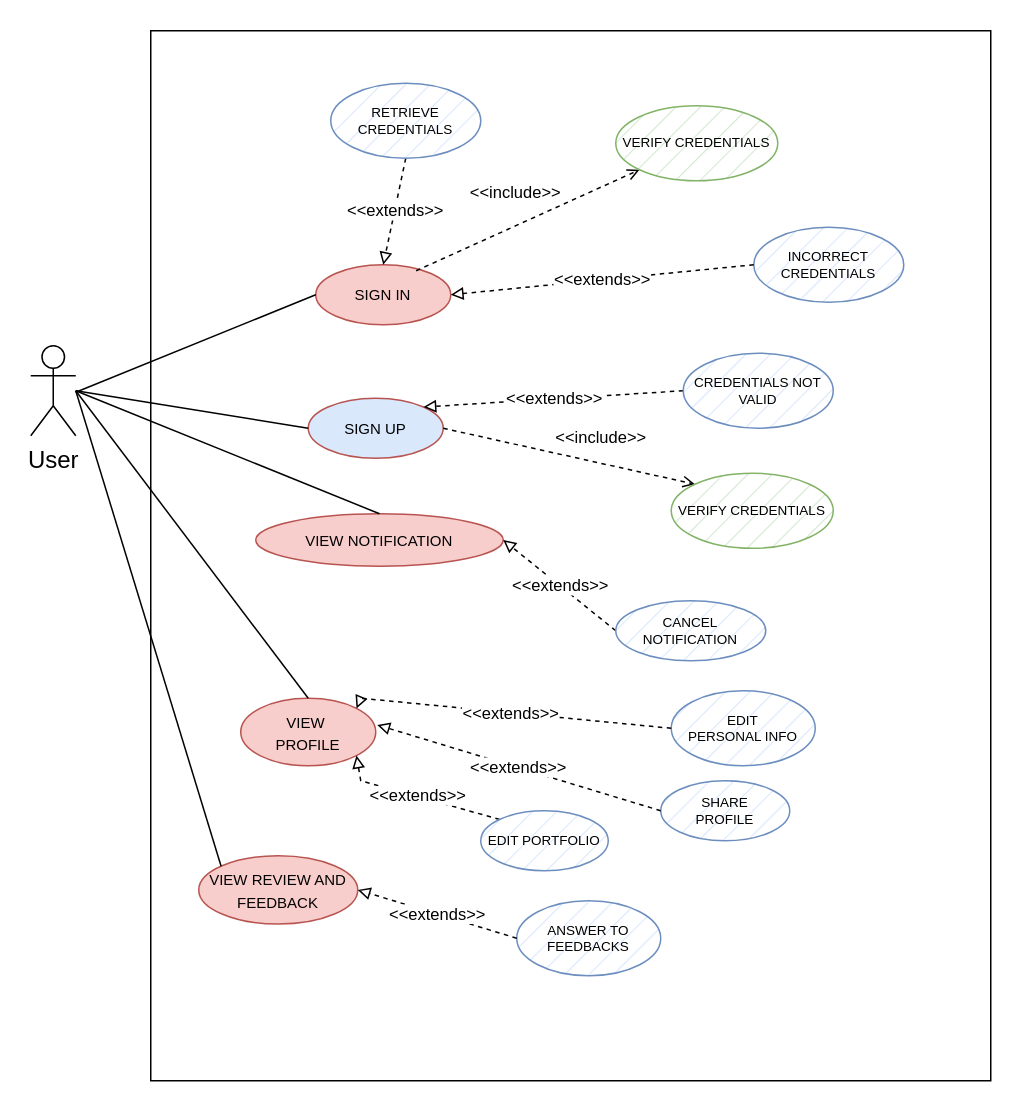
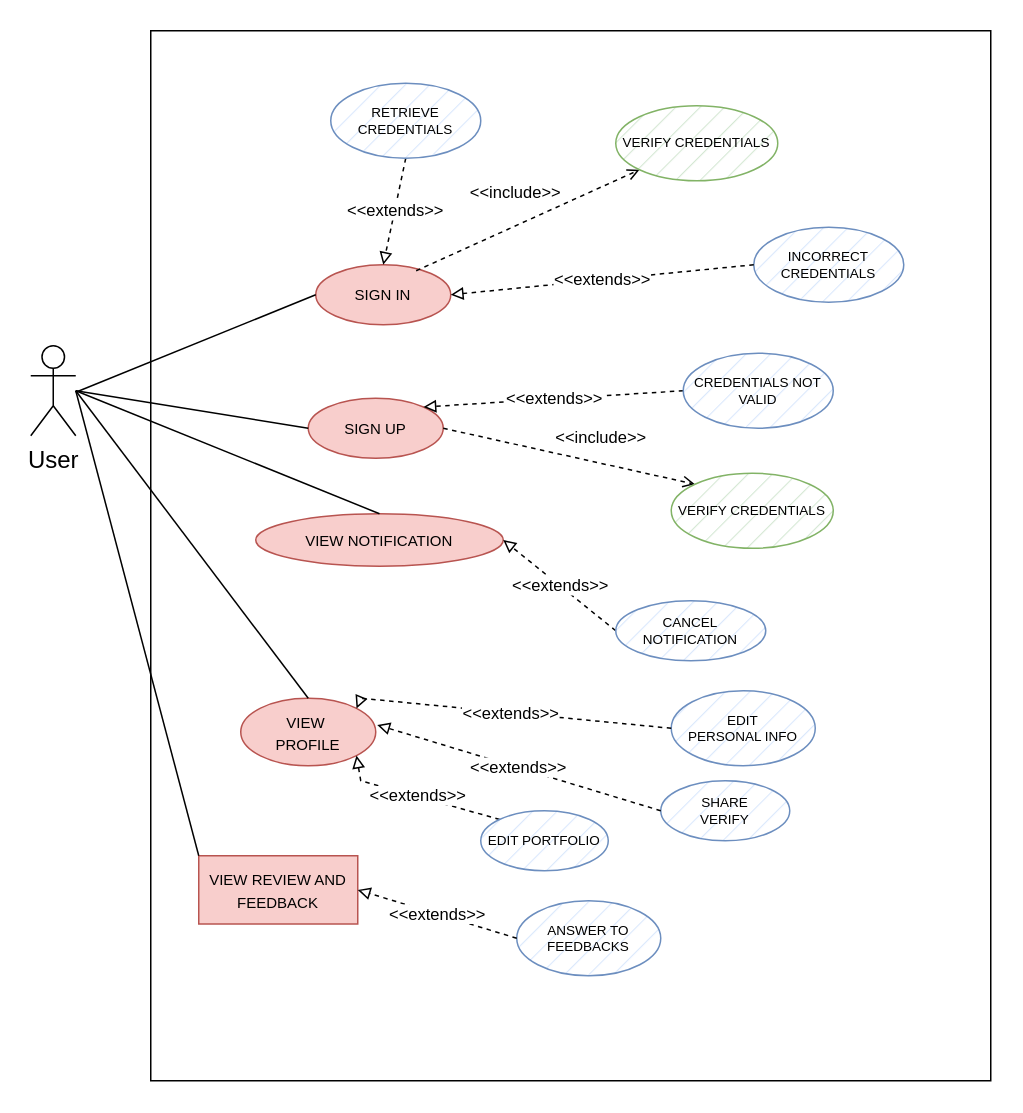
  <mxCell id="0" />
  <mxCell id="1" parent="0" />
  <mxCell id="2" value="User" style="shape=umlActor;verticalLabelPosition=bottom;verticalAlign=top;html=1;outlineConnect=0;fontSize=16;" vertex="1" parent="1"><mxGeometry x="20" y="230" width="30" height="60" as="geometry" /></mxCell>
  <mxCell id="3" value="" style="rounded=0;whiteSpace=wrap;html=1;" vertex="1" parent="1"><mxGeometry x="100" y="20" width="560" height="700" as="geometry" /></mxCell>
- <mxCell id="4" value="&lt;font style=&quot;font-size: 10px;&quot;&gt;SIGN UP&lt;/font&gt;" style="ellipse;whiteSpace=wrap;html=1;fillColor=#dae8fc;strokeColor=#b85450;" vertex="1" parent="1"><mxGeometry x="205" y="265" width="90" height="40" as="geometry" /></mxCell>
+ <mxCell id="4" value="&lt;font style=&quot;font-size: 10px;&quot;&gt;SIGN UP&lt;/font&gt;" style="ellipse;whiteSpace=wrap;html=1;fillColor=#f8cecc;strokeColor=#b85450;" vertex="1" parent="1"><mxGeometry x="205" y="265" width="90" height="40" as="geometry" /></mxCell>
  <mxCell id="5" value="&lt;font style=&quot;font-size: 10px;&quot;&gt;SIGN IN&lt;/font&gt;" style="ellipse;whiteSpace=wrap;html=1;fillColor=#f8cecc;strokeColor=#b85450;" vertex="1" parent="1"><mxGeometry x="210" y="176" width="90" height="40" as="geometry" /></mxCell>
  <mxCell id="6" value="&lt;font style=&quot;font-size: 9px;&quot;&gt;INCORRECT&lt;br style=&quot;font-size: 9px;&quot;&gt;CREDENTIALS&lt;/font&gt;" style="ellipse;whiteSpace=wrap;html=1;fillColor=#dae8fc;strokeColor=#6c8ebf;fontSize=9;strokeWidth=1;fillStyle=hatch;" vertex="1" parent="1"><mxGeometry x="502" y="151" width="100" height="50" as="geometry" /></mxCell>
  <mxCell id="7" value="&amp;lt;&amp;lt;extends&amp;gt;&amp;gt;" style="endArrow=block;endFill=0;html=1;rounded=0;dashed=1;exitX=0;exitY=0.5;exitDx=0;exitDy=0;entryX=1;entryY=0.5;entryDx=0;entryDy=0;" edge="1" parent="1" source="6" target="5"><mxGeometry x="-0.005" width="160" relative="1" as="geometry"><mxPoint x="370" y="231" as="sourcePoint" /><mxPoint x="530" y="231" as="targetPoint" /><Array as="points" /><mxPoint as="offset" /></mxGeometry></mxCell>
  <mxCell id="8" value="&amp;lt;&amp;lt;extends&amp;gt;&amp;gt;" style="endArrow=block;endFill=0;html=1;rounded=0;dashed=1;exitX=0.5;exitY=1;exitDx=0;exitDy=0;entryX=0.5;entryY=0;entryDx=0;entryDy=0;" edge="1" parent="1" source="11" target="5"><mxGeometry x="-0.009" width="160" relative="1" as="geometry"><mxPoint x="260" y="101" as="sourcePoint" /><mxPoint x="170" y="156" as="targetPoint" /><Array as="points" /><mxPoint as="offset" /></mxGeometry></mxCell>
  <mxCell id="9" value="&amp;lt;&amp;lt;include&amp;gt;&amp;gt;" style="html=1;verticalAlign=bottom;labelBackgroundColor=none;endArrow=open;endFill=0;dashed=1;rounded=0;exitX=0.744;exitY=0.1;exitDx=0;exitDy=0;exitPerimeter=0;entryX=0;entryY=1;entryDx=0;entryDy=0;" edge="1" parent="1" source="5" target="10"><mxGeometry x="-0.033" y="11" width="160" relative="1" as="geometry"><mxPoint x="338" y="101" as="sourcePoint" /><mxPoint x="409" y="100" as="targetPoint" /><mxPoint x="-1" as="offset" /></mxGeometry></mxCell>
  <mxCell id="10" value="&lt;font style=&quot;font-size: 9px;&quot;&gt;VERIFY CREDENTIALS&lt;/font&gt;" style="ellipse;whiteSpace=wrap;html=1;fillColor=#d5e8d4;strokeColor=#82b366;fontSize=9;strokeWidth=1;fillStyle=hatch;" vertex="1" parent="1"><mxGeometry x="410" y="70" width="108" height="50" as="geometry" /></mxCell>
  <mxCell id="11" value="&lt;font style=&quot;font-size: 9px;&quot;&gt;RETRIEVE&lt;br style=&quot;font-size: 9px;&quot;&gt;CREDENTIALS&lt;/font&gt;" style="ellipse;whiteSpace=wrap;html=1;fillColor=#dae8fc;strokeColor=#6c8ebf;fontSize=9;strokeWidth=1;fillStyle=hatch;" vertex="1" parent="1"><mxGeometry x="220" y="55" width="100" height="50" as="geometry" /></mxCell>
  <mxCell id="12" style="edgeStyle=none;rounded=0;orthogonalLoop=1;jettySize=auto;html=1;entryX=0;entryY=0.5;entryDx=0;entryDy=0;strokeColor=default;strokeWidth=1;startArrow=none;startFill=0;endArrow=none;endFill=0;" edge="1" parent="1" target="5"><mxGeometry relative="1" as="geometry"><mxPoint x="50" y="261" as="sourcePoint" /><mxPoint x="180" y="201" as="targetPoint" /></mxGeometry></mxCell>
  <mxCell id="13" style="edgeStyle=none;rounded=0;orthogonalLoop=1;jettySize=auto;html=1;entryX=0;entryY=0.5;entryDx=0;entryDy=0;strokeColor=default;strokeWidth=1;startArrow=none;startFill=0;endArrow=none;endFill=0;" edge="1" parent="1" target="4"><mxGeometry relative="1" as="geometry"><mxPoint x="50" y="260" as="sourcePoint" /><mxPoint x="220" y="206" as="targetPoint" /></mxGeometry></mxCell>
  <mxCell id="14" value="&amp;lt;&amp;lt;extends&amp;gt;&amp;gt;" style="endArrow=block;endFill=0;html=1;rounded=0;dashed=1;entryX=1;entryY=0;entryDx=0;entryDy=0;exitX=0;exitY=0.5;exitDx=0;exitDy=0;" edge="1" parent="1" source="15" target="4"><mxGeometry x="-0.005" width="160" relative="1" as="geometry"><mxPoint x="455" y="260" as="sourcePoint" /><mxPoint x="305" y="280" as="targetPoint" /><Array as="points" /><mxPoint as="offset" /></mxGeometry></mxCell>
  <mxCell id="15" value="CREDENTIALS NOT VALID" style="ellipse;whiteSpace=wrap;html=1;fillColor=#dae8fc;strokeColor=#6c8ebf;fontSize=9;strokeWidth=1;fillStyle=hatch;" vertex="1" parent="1"><mxGeometry x="455" y="235" width="100" height="50" as="geometry" /></mxCell>
  <mxCell id="16" value="&amp;lt;&amp;lt;include&amp;gt;&amp;gt;" style="html=1;verticalAlign=bottom;labelBackgroundColor=none;endArrow=open;endFill=0;dashed=1;rounded=0;exitX=1;exitY=0.5;exitDx=0;exitDy=0;entryX=0;entryY=0;entryDx=0;entryDy=0;" edge="1" parent="1" source="4" target="17"><mxGeometry x="0.231" y="8" width="160" relative="1" as="geometry"><mxPoint x="285" y="402" as="sourcePoint" /><mxPoint x="434" y="325" as="targetPoint" /><mxPoint as="offset" /></mxGeometry></mxCell>
  <mxCell id="17" value="&lt;font style=&quot;font-size: 9px;&quot;&gt;VERIFY CREDENTIALS&lt;/font&gt;" style="ellipse;whiteSpace=wrap;html=1;fillColor=#d5e8d4;strokeColor=#82b366;fontSize=9;strokeWidth=1;fillStyle=hatch;" vertex="1" parent="1"><mxGeometry x="447" y="315" width="108" height="50" as="geometry" /></mxCell>
  <mxCell id="18" value="&lt;font size=&quot;1&quot;&gt;VIEW NOTIFICATION&lt;/font&gt;" style="ellipse;whiteSpace=wrap;html=1;fillColor=#f8cecc;strokeColor=#b85450;" vertex="1" parent="1"><mxGeometry x="170" y="342" width="165" height="35" as="geometry" /></mxCell>
  <mxCell id="19" value="&amp;lt;&amp;lt;extends&amp;gt;&amp;gt;" style="endArrow=block;endFill=0;html=1;rounded=0;dashed=1;entryX=1;entryY=0.5;entryDx=0;entryDy=0;exitX=0;exitY=0.5;exitDx=0;exitDy=0;" edge="1" parent="1" source="20" target="18"><mxGeometry x="-0.009" width="160" relative="1" as="geometry"><mxPoint x="433" y="430" as="sourcePoint" /><mxPoint x="327" y="400" as="targetPoint" /><Array as="points" /><mxPoint as="offset" /></mxGeometry></mxCell>
  <mxCell id="20" value="CANCEL&lt;br&gt;NOTIFICATION" style="ellipse;whiteSpace=wrap;html=1;fillColor=#dae8fc;strokeColor=#6c8ebf;fontSize=9;strokeWidth=1;fillStyle=hatch;" vertex="1" parent="1"><mxGeometry x="410" y="400" width="100" height="40" as="geometry" /></mxCell>
  <mxCell id="21" style="edgeStyle=none;rounded=0;orthogonalLoop=1;jettySize=auto;html=1;entryX=0.5;entryY=0;entryDx=0;entryDy=0;strokeColor=default;strokeWidth=1;startArrow=none;startFill=0;endArrow=none;endFill=0;" edge="1" parent="1" target="18"><mxGeometry relative="1" as="geometry"><mxPoint x="50" y="260" as="sourcePoint" /><mxPoint x="265" y="349" as="targetPoint" /></mxGeometry></mxCell>
  <mxCell id="22" value="&lt;font style=&quot;font-size: 10px;&quot;&gt;VIEW&amp;nbsp;&lt;br&gt;PROFILE&lt;/font&gt;" style="ellipse;whiteSpace=wrap;html=1;fillColor=#f8cecc;strokeColor=#b85450;" vertex="1" parent="1"><mxGeometry x="160" y="465" width="90" height="45" as="geometry" /></mxCell>
  <mxCell id="23" value="&lt;font style=&quot;font-size: 9px;&quot;&gt;EDIT&lt;br style=&quot;font-size: 9px;&quot;&gt;PERSONAL INFO&lt;br style=&quot;font-size: 9px;&quot;&gt;&lt;/font&gt;" style="ellipse;whiteSpace=wrap;html=1;fillColor=#dae8fc;strokeColor=#6c8ebf;fontSize=9;strokeWidth=1;fillStyle=hatch;" vertex="1" parent="1"><mxGeometry x="447" y="460" width="96" height="50" as="geometry" /></mxCell>
  <mxCell id="24" value="&amp;lt;&amp;lt;extends&amp;gt;&amp;gt;" style="endArrow=block;endFill=0;html=1;rounded=0;dashed=1;exitX=0;exitY=0.5;exitDx=0;exitDy=0;entryX=1;entryY=0;entryDx=0;entryDy=0;" edge="1" parent="1" source="23" target="22"><mxGeometry x="-0.001" width="160" relative="1" as="geometry"><mxPoint x="330" y="270" as="sourcePoint" /><mxPoint x="240" y="330" as="targetPoint" /><Array as="points"><mxPoint x="240" y="465" /></Array><mxPoint as="offset" /></mxGeometry></mxCell>
- <mxCell id="25" value="&lt;font style=&quot;font-size: 9px;&quot;&gt;SHARE&lt;br&gt;PROFILE&lt;br style=&quot;font-size: 9px;&quot;&gt;&lt;/font&gt;" style="ellipse;whiteSpace=wrap;html=1;fillColor=#dae8fc;strokeColor=#6c8ebf;fontSize=9;strokeWidth=1;fillStyle=hatch;" vertex="1" parent="1"><mxGeometry x="440" y="520" width="86" height="40" as="geometry" /></mxCell>
+ <mxCell id="25" value="&lt;font style=&quot;font-size: 9px;&quot;&gt;SHARE&lt;br&gt;VERIFY&lt;br style=&quot;font-size: 9px;&quot;&gt;&lt;/font&gt;" style="ellipse;whiteSpace=wrap;html=1;fillColor=#dae8fc;strokeColor=#6c8ebf;fontSize=9;strokeWidth=1;fillStyle=hatch;" vertex="1" parent="1"><mxGeometry x="440" y="520" width="86" height="40" as="geometry" /></mxCell>
  <mxCell id="26" value="&amp;lt;&amp;lt;extends&amp;gt;&amp;gt;" style="endArrow=block;endFill=0;html=1;rounded=0;dashed=1;exitX=0;exitY=0.5;exitDx=0;exitDy=0;entryX=1.011;entryY=0.395;entryDx=0;entryDy=0;entryPerimeter=0;" edge="1" parent="1" source="25" target="22"><mxGeometry x="-0.001" width="160" relative="1" as="geometry"><mxPoint x="469" y="490" as="sourcePoint" /><mxPoint x="230" y="495" as="targetPoint" /><Array as="points" /><mxPoint as="offset" /></mxGeometry></mxCell>
  <mxCell id="27" value="&amp;lt;&amp;lt;extends&amp;gt;&amp;gt;" style="endArrow=block;endFill=0;html=1;rounded=0;dashed=1;entryX=1;entryY=1;entryDx=0;entryDy=0;exitX=0;exitY=0;exitDx=0;exitDy=0;" edge="1" parent="1" source="28" target="22"><mxGeometry x="-0.001" width="160" relative="1" as="geometry"><mxPoint x="300" y="540" as="sourcePoint" /><mxPoint x="205" y="537" as="targetPoint" /><Array as="points"><mxPoint x="240" y="520" /></Array><mxPoint as="offset" /></mxGeometry></mxCell>
  <mxCell id="28" value="&lt;font style=&quot;font-size: 9px;&quot;&gt;EDIT PORTFOLIO&lt;br style=&quot;font-size: 9px;&quot;&gt;&lt;/font&gt;" style="ellipse;whiteSpace=wrap;html=1;fillColor=#dae8fc;strokeColor=#6c8ebf;fontSize=9;strokeWidth=1;fillStyle=hatch;" vertex="1" parent="1"><mxGeometry x="320" y="540" width="85" height="40" as="geometry" /></mxCell>
  <mxCell id="29" style="edgeStyle=none;rounded=0;orthogonalLoop=1;jettySize=auto;html=1;entryX=0.5;entryY=0;entryDx=0;entryDy=0;strokeColor=default;strokeWidth=1;startArrow=none;startFill=0;endArrow=none;endFill=0;" edge="1" parent="1" target="22"><mxGeometry relative="1" as="geometry"><mxPoint x="50" y="260" as="sourcePoint" /><mxPoint x="121.5" y="446" as="targetPoint" /></mxGeometry></mxCell>
- <mxCell id="30" value="&lt;font size=&quot;1&quot;&gt;VIEW REVIEW AND FEEDBACK&lt;/font&gt;" style="ellipse;whiteSpace=wrap;html=1;fillColor=#f8cecc;strokeColor=#b85450;" vertex="1" parent="1"><mxGeometry x="132" y="570" width="106" height="45.5" as="geometry" /></mxCell>
+ <mxCell id="30" value="&lt;font size=&quot;1&quot;&gt;VIEW REVIEW AND FEEDBACK&lt;/font&gt;" style="whiteSpace=wrap;html=1;fillColor=#f8cecc;strokeColor=#b85450;rounded=0;" vertex="1" parent="1"><mxGeometry x="132" y="570" width="106" height="45.5" as="geometry" /></mxCell>
  <mxCell id="31" style="edgeStyle=none;rounded=0;orthogonalLoop=1;jettySize=auto;html=1;entryX=0;entryY=0;entryDx=0;entryDy=0;strokeColor=default;strokeWidth=1;startArrow=none;startFill=0;endArrow=none;endFill=0;" edge="1" parent="1" target="30"><mxGeometry relative="1" as="geometry"><mxPoint x="50" y="260" as="sourcePoint" /><mxPoint x="170" y="560" as="targetPoint" /></mxGeometry></mxCell>
  <mxCell id="32" value="&lt;font style=&quot;font-size: 9px;&quot;&gt;ANSWER TO&lt;br&gt;FEEDBACKS&lt;br style=&quot;font-size: 9px;&quot;&gt;&lt;/font&gt;" style="ellipse;whiteSpace=wrap;html=1;fillColor=#dae8fc;strokeColor=#6c8ebf;fontSize=9;strokeWidth=1;fillStyle=hatch;" vertex="1" parent="1"><mxGeometry x="344" y="600" width="96" height="50" as="geometry" /></mxCell>
  <mxCell id="33" value="&amp;lt;&amp;lt;extends&amp;gt;&amp;gt;" style="endArrow=block;endFill=0;html=1;rounded=0;dashed=1;exitX=0;exitY=0.5;exitDx=0;exitDy=0;entryX=1;entryY=0.5;entryDx=0;entryDy=0;" edge="1" parent="1" source="32" target="30"><mxGeometry x="-0.001" width="160" relative="1" as="geometry"><mxPoint x="455" y="657" as="sourcePoint" /><mxPoint x="246" y="600" as="targetPoint" /><Array as="points" /><mxPoint as="offset" /></mxGeometry></mxCell>
